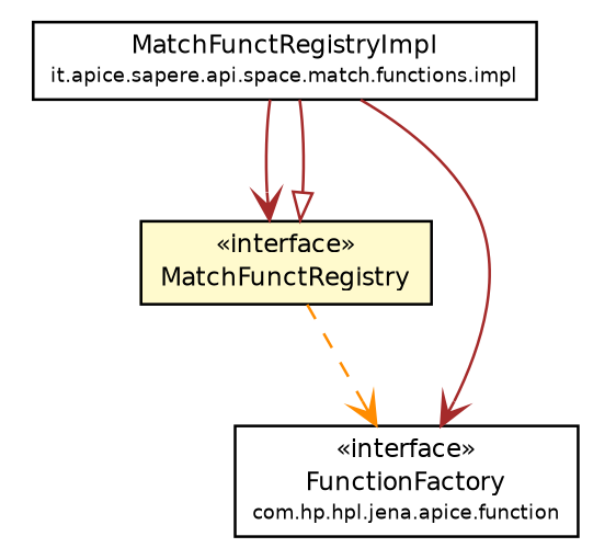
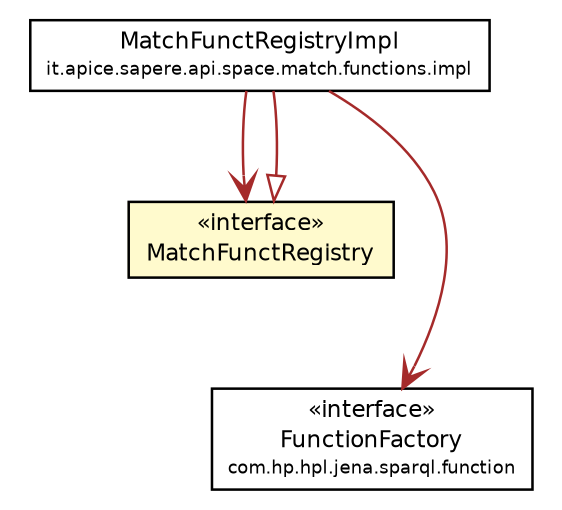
  digraph {
    node [fontcolor=black fontname=Helvetica fontsize=9.0 shape=plaintext]
    edge [arrowhead=open color=brown fontcolor=black fontname=Helvetica fontsize=10.0 headport=p labelfontname=Helvetica labelfontsize=10 style=solid tailport=p]
    n1 [label=<<table border="0" cellborder="1" cellspacing="0" cellpadding="2" port="p" href="./impl/MatchFunctRegistryImpl.html"> 		<tr><td><table border="0" cellspacing="0" cellpadding="1"> 			<tr><td> MatchFunctRegistryImpl </td></tr> 			<tr><td><font point-size="7.0"> it.apice.sapere.api.space.match.functions.impl </font></td></tr> 		</table></td></tr> 		</table>>]
    n2 [label=<<table border="0" cellborder="1" cellspacing="0" cellpadding="2" port="p" bgcolor="lemonChiffon" href="./MatchFunctRegistry.html"> 		<tr><td><table border="0" cellspacing="0" cellpadding="1"> 			<tr><td> &laquo;interface&raquo; </td></tr> 			<tr><td> MatchFunctRegistry </td></tr> 		</table></td></tr> 		</table>>]
-   n3 [label=<<table border="0" cellborder="1" cellspacing="0" cellpadding="2" port="p" href="http://java.sun.com/j2se/1.4.2/docs/api/com/hp/hpl/jena/sparql/function/FunctionFactory.html"> 		<tr><td><table border="0" cellspacing="0" cellpadding="1"> 			<tr><td> &laquo;interface&raquo; </td></tr> 			<tr><td> FunctionFactory </td></tr> 			<tr><td><font point-size="7.0"> com.hp.hpl.jena.apice.function </font></td></tr> 		</table></td></tr> 		</table>>]
+   n3 [label=<<table border="0" cellborder="1" cellspacing="0" cellpadding="2" port="p" href="http://java.sun.com/j2se/1.4.2/docs/api/com/hp/hpl/jena/sparql/function/FunctionFactory.html"> 		<tr><td><table border="0" cellspacing="0" cellpadding="1"> 			<tr><td> &laquo;interface&raquo; </td></tr> 			<tr><td> FunctionFactory </td></tr> 			<tr><td><font point-size="7.0"> com.hp.hpl.jena.sparql.function </font></td></tr> 		</table></td></tr> 		</table>>]
    n1 -> n2
    n1 -> n3
    n2 -> n1 [arrowtail=empty dir=back fontsize=10 arrowhead="" fontcolor=""]
-   n2 -> n3 [color=darkorange style=dashed]
  }
